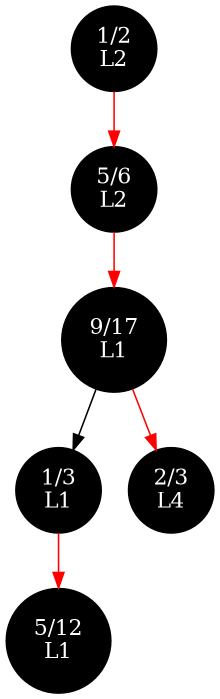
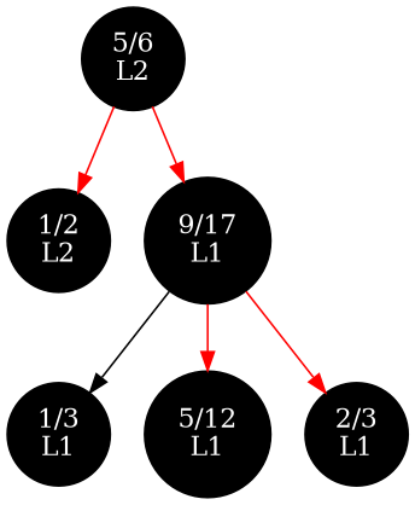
  digraph {
    node [fillcolor=black fontcolor=white shape=circle style=filled]
    edge [color=red]
    n1 [label="1/2\nL2"]
    n2 [label="5/6\nL2"]
    n3 [label="1/3\nL1"]
    n4 [label="5/12\nL1"]
    n5 [label="9/17\nL1"]
-   n6 [label="2/3\nL4"]
-   n1 -> n2
+   n6 [label="2/3\nL1"]
+   n2 -> n1
    n2 -> n5
-   n3 -> n4
+   n5 -> n4
    n5 -> n3 [color=""]
    n5 -> n6
  }
